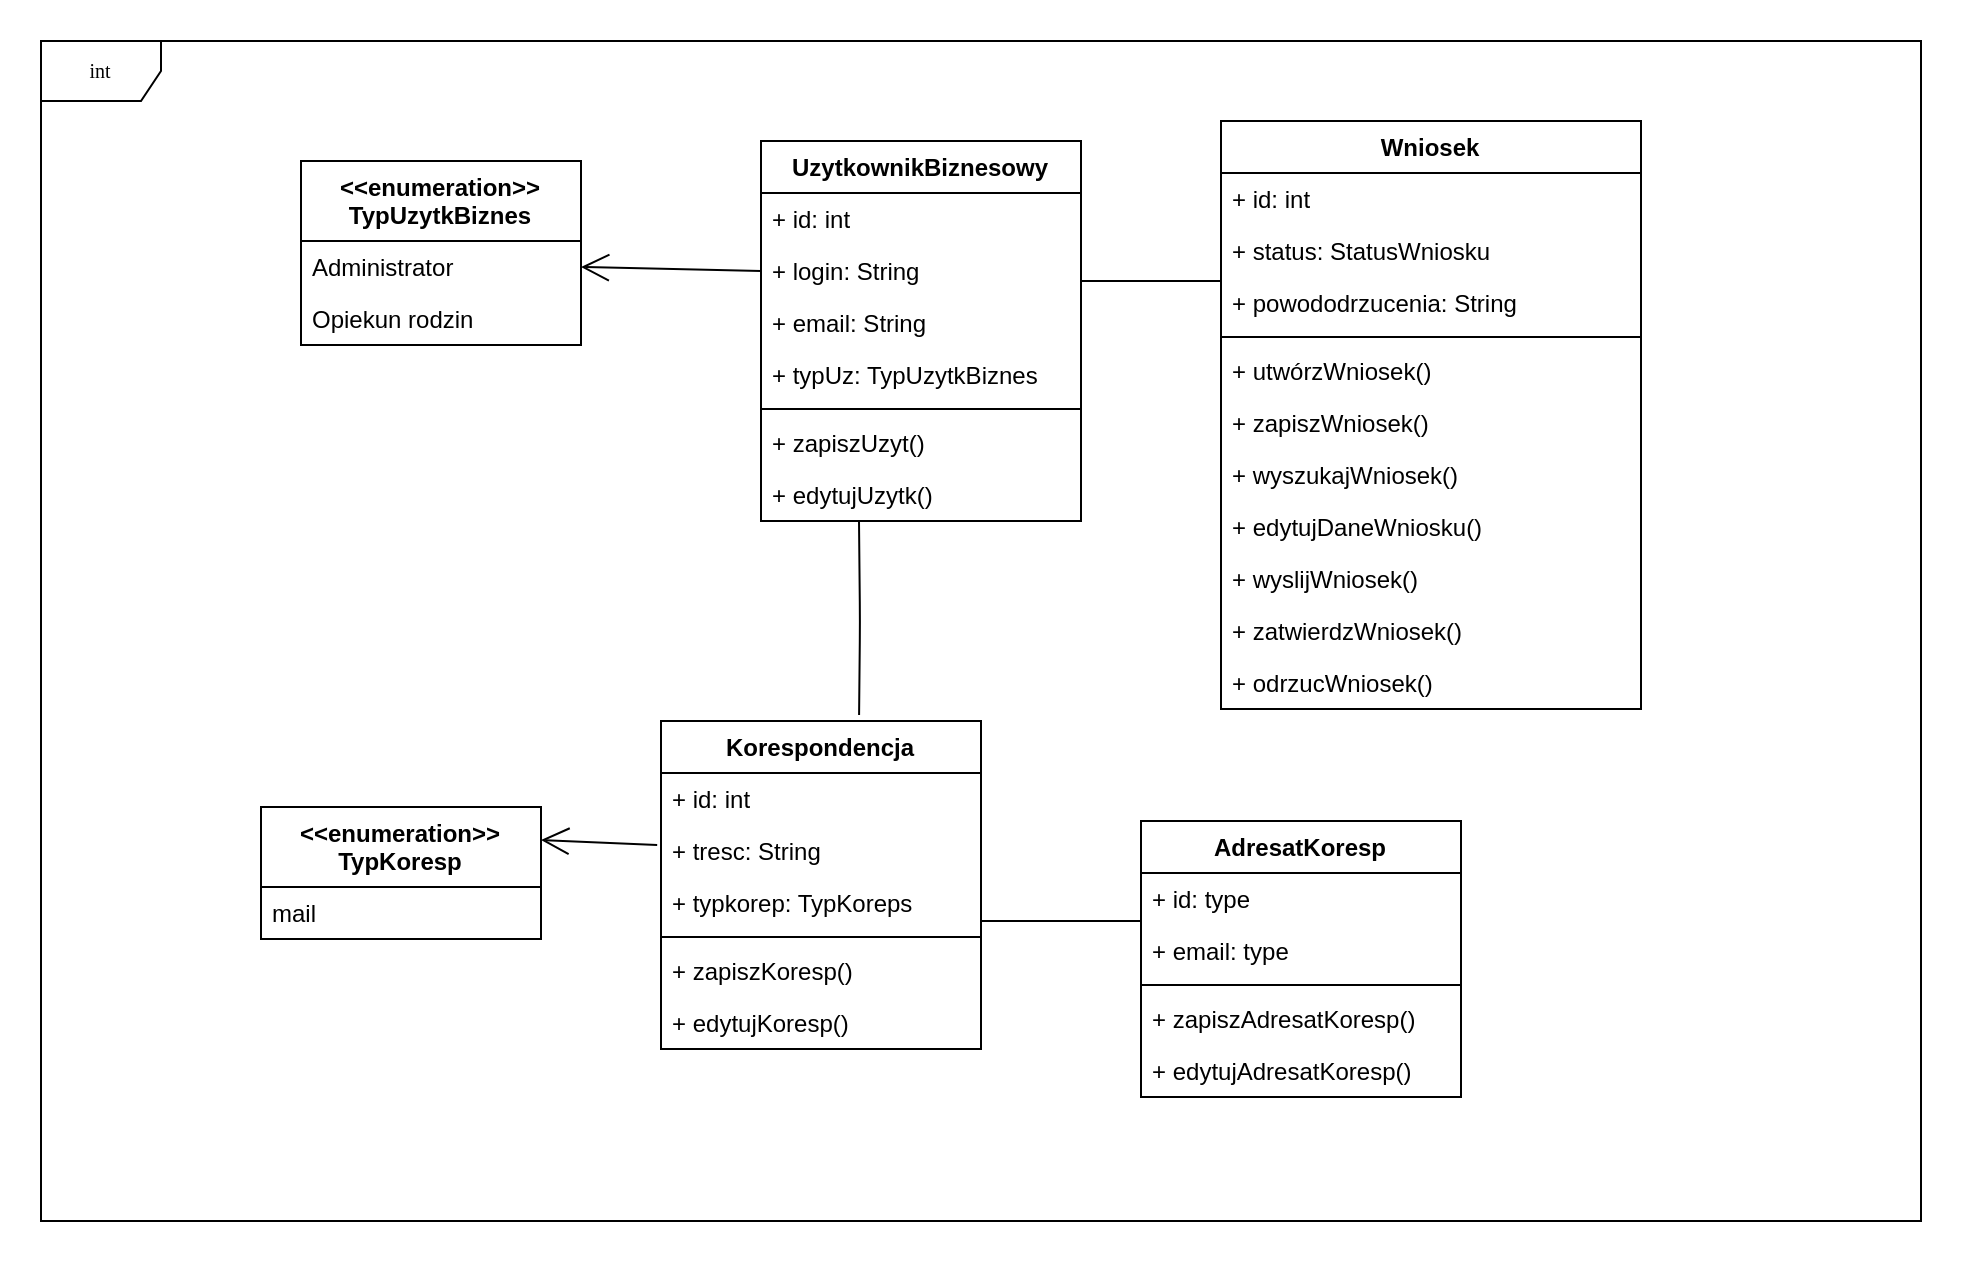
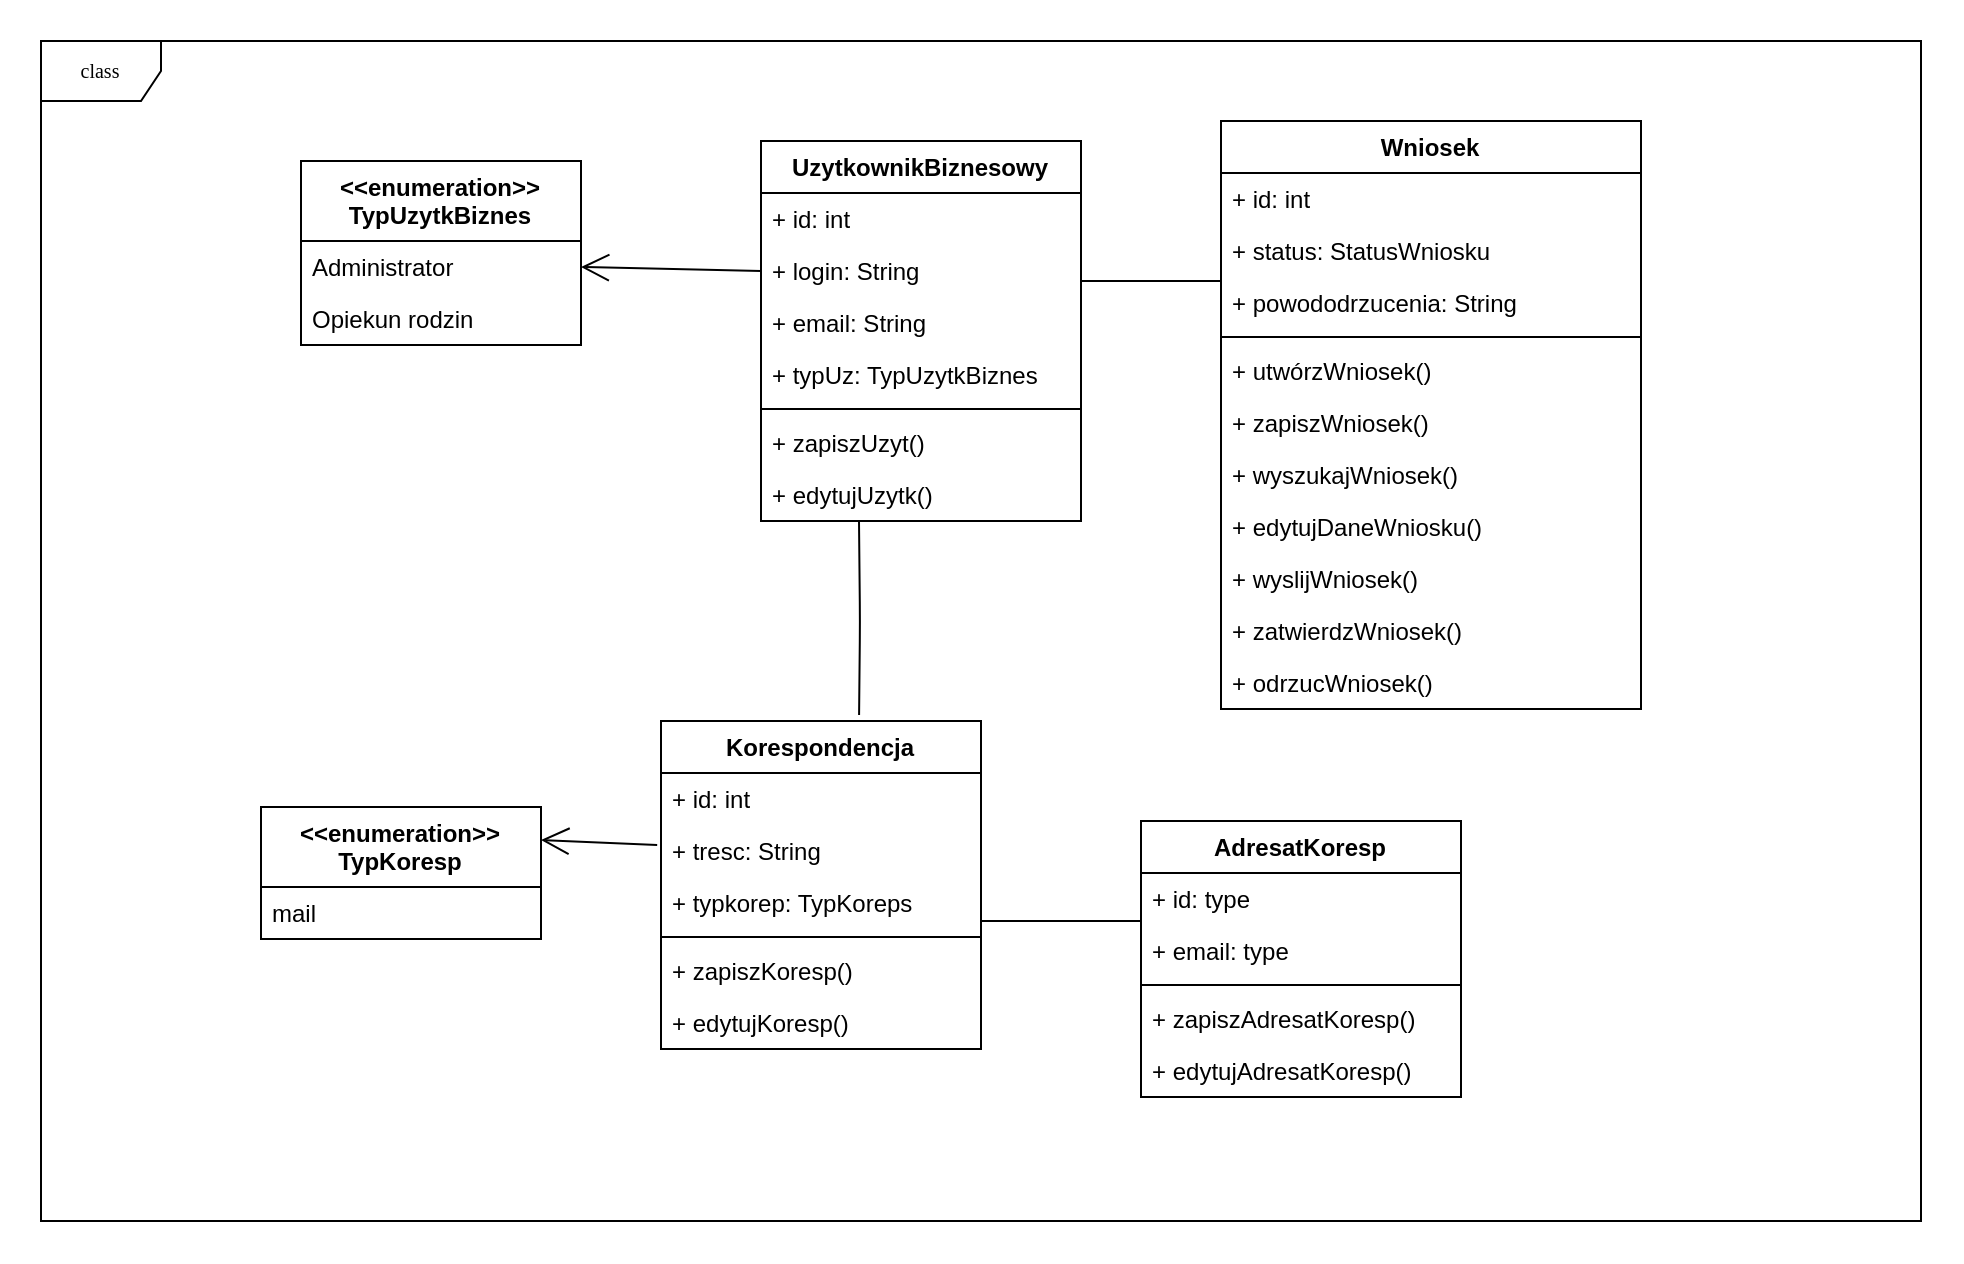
  <mxCell id="0" />
  <mxCell id="1" parent="0" />
  <mxCell id="2" value="Wniosek" style="swimlane;fontStyle=1;align=center;verticalAlign=top;childLayout=stackLayout;horizontal=1;startSize=26;horizontalStack=0;resizeParent=1;resizeParentMax=0;resizeLast=0;collapsible=1;marginBottom=0;" vertex="1" parent="1"><mxGeometry x="610" y="60" width="210" height="294" as="geometry" /></mxCell>
  <mxCell id="3" value="+ id: int&#10;" style="text;strokeColor=none;fillColor=none;align=left;verticalAlign=top;spacingLeft=4;spacingRight=4;overflow=hidden;rotatable=0;points=[[0,0.5],[1,0.5]];portConstraint=eastwest;" vertex="1" parent="2"><mxGeometry y="26" width="210" height="26" as="geometry" /></mxCell>
  <mxCell id="4" value="+ status: StatusWniosku" style="text;strokeColor=none;fillColor=none;align=left;verticalAlign=top;spacingLeft=4;spacingRight=4;overflow=hidden;rotatable=0;points=[[0,0.5],[1,0.5]];portConstraint=eastwest;" vertex="1" parent="2"><mxGeometry y="52" width="210" height="26" as="geometry" /></mxCell>
  <mxCell id="5" value="+ powododrzucenia: String" style="text;strokeColor=none;fillColor=none;align=left;verticalAlign=top;spacingLeft=4;spacingRight=4;overflow=hidden;rotatable=0;points=[[0,0.5],[1,0.5]];portConstraint=eastwest;" vertex="1" parent="2"><mxGeometry y="78" width="210" height="26" as="geometry" /></mxCell>
  <mxCell id="6" value="" style="line;strokeWidth=1;fillColor=none;align=left;verticalAlign=middle;spacingTop=-1;spacingLeft=3;spacingRight=3;rotatable=0;labelPosition=right;points=[];portConstraint=eastwest;" vertex="1" parent="2"><mxGeometry y="104" width="210" height="8" as="geometry" /></mxCell>
  <mxCell id="7" value="+ utwórzWniosek()&#10;" style="text;strokeColor=none;fillColor=none;align=left;verticalAlign=top;spacingLeft=4;spacingRight=4;overflow=hidden;rotatable=0;points=[[0,0.5],[1,0.5]];portConstraint=eastwest;" vertex="1" parent="2"><mxGeometry y="112" width="210" height="26" as="geometry" /></mxCell>
  <mxCell id="8" value="+ zapiszWniosek()&#10;" style="text;strokeColor=none;fillColor=none;align=left;verticalAlign=top;spacingLeft=4;spacingRight=4;overflow=hidden;rotatable=0;points=[[0,0.5],[1,0.5]];portConstraint=eastwest;" vertex="1" parent="2"><mxGeometry y="138" width="210" height="26" as="geometry" /></mxCell>
  <mxCell id="9" value="+ wyszukajWniosek()&#10;" style="text;strokeColor=none;fillColor=none;align=left;verticalAlign=top;spacingLeft=4;spacingRight=4;overflow=hidden;rotatable=0;points=[[0,0.5],[1,0.5]];portConstraint=eastwest;" vertex="1" parent="2"><mxGeometry y="164" width="210" height="26" as="geometry" /></mxCell>
  <mxCell id="10" value="+ edytujDaneWniosku()&#10;" style="text;strokeColor=none;fillColor=none;align=left;verticalAlign=top;spacingLeft=4;spacingRight=4;overflow=hidden;rotatable=0;points=[[0,0.5],[1,0.5]];portConstraint=eastwest;" vertex="1" parent="2"><mxGeometry y="190" width="210" height="26" as="geometry" /></mxCell>
  <mxCell id="11" value="+ wyslijWniosek()&#10;" style="text;strokeColor=none;fillColor=none;align=left;verticalAlign=top;spacingLeft=4;spacingRight=4;overflow=hidden;rotatable=0;points=[[0,0.5],[1,0.5]];portConstraint=eastwest;" vertex="1" parent="2"><mxGeometry y="216" width="210" height="26" as="geometry" /></mxCell>
  <mxCell id="12" value="+ zatwierdzWniosek()&#10;" style="text;strokeColor=none;fillColor=none;align=left;verticalAlign=top;spacingLeft=4;spacingRight=4;overflow=hidden;rotatable=0;points=[[0,0.5],[1,0.5]];portConstraint=eastwest;" vertex="1" parent="2"><mxGeometry y="242" width="210" height="26" as="geometry" /></mxCell>
  <mxCell id="13" value="+ odrzucWniosek()&#10;" style="text;strokeColor=none;fillColor=none;align=left;verticalAlign=top;spacingLeft=4;spacingRight=4;overflow=hidden;rotatable=0;points=[[0,0.5],[1,0.5]];portConstraint=eastwest;" vertex="1" parent="2"><mxGeometry y="268" width="210" height="26" as="geometry" /></mxCell>
  <mxCell id="14" value="UzytkownikBiznesowy" style="swimlane;fontStyle=1;align=center;verticalAlign=top;childLayout=stackLayout;horizontal=1;startSize=26;horizontalStack=0;resizeParent=1;resizeParentMax=0;resizeLast=0;collapsible=1;marginBottom=0;" vertex="1" parent="1"><mxGeometry x="380" y="70" width="160" height="190" as="geometry" /></mxCell>
  <mxCell id="15" value="+ id: int" style="text;strokeColor=none;fillColor=none;align=left;verticalAlign=top;spacingLeft=4;spacingRight=4;overflow=hidden;rotatable=0;points=[[0,0.5],[1,0.5]];portConstraint=eastwest;" vertex="1" parent="14"><mxGeometry y="26" width="160" height="26" as="geometry" /></mxCell>
  <mxCell id="16" value="+ login: String" style="text;strokeColor=none;fillColor=none;align=left;verticalAlign=top;spacingLeft=4;spacingRight=4;overflow=hidden;rotatable=0;points=[[0,0.5],[1,0.5]];portConstraint=eastwest;" vertex="1" parent="14"><mxGeometry y="52" width="160" height="26" as="geometry" /></mxCell>
  <mxCell id="17" value="+ email: String" style="text;strokeColor=none;fillColor=none;align=left;verticalAlign=top;spacingLeft=4;spacingRight=4;overflow=hidden;rotatable=0;points=[[0,0.5],[1,0.5]];portConstraint=eastwest;" vertex="1" parent="14"><mxGeometry y="78" width="160" height="26" as="geometry" /></mxCell>
  <mxCell id="18" value="+ typUz: TypUzytkBiznes" style="text;strokeColor=none;fillColor=none;align=left;verticalAlign=top;spacingLeft=4;spacingRight=4;overflow=hidden;rotatable=0;points=[[0,0.5],[1,0.5]];portConstraint=eastwest;" vertex="1" parent="14"><mxGeometry y="104" width="160" height="26" as="geometry" /></mxCell>
  <mxCell id="19" value="" style="line;strokeWidth=1;fillColor=none;align=left;verticalAlign=middle;spacingTop=-1;spacingLeft=3;spacingRight=3;rotatable=0;labelPosition=right;points=[];portConstraint=eastwest;" vertex="1" parent="14"><mxGeometry y="130" width="160" height="8" as="geometry" /></mxCell>
  <mxCell id="20" value="+ zapiszUzyt()" style="text;strokeColor=none;fillColor=none;align=left;verticalAlign=top;spacingLeft=4;spacingRight=4;overflow=hidden;rotatable=0;points=[[0,0.5],[1,0.5]];portConstraint=eastwest;" vertex="1" parent="14"><mxGeometry y="138" width="160" height="26" as="geometry" /></mxCell>
  <mxCell id="21" value="+ edytujUzytk()" style="text;strokeColor=none;fillColor=none;align=left;verticalAlign=top;spacingLeft=4;spacingRight=4;overflow=hidden;rotatable=0;points=[[0,0.5],[1,0.5]];portConstraint=eastwest;" vertex="1" parent="14"><mxGeometry y="164" width="160" height="26" as="geometry" /></mxCell>
  <mxCell id="22" value="&lt;&lt;enumeration&gt;&gt;&#10;TypUzytkBiznes" style="swimlane;fontStyle=1;childLayout=stackLayout;horizontal=1;startSize=40;fillColor=none;horizontalStack=0;resizeParent=1;resizeParentMax=0;resizeLast=0;collapsible=1;marginBottom=0;" vertex="1" parent="1"><mxGeometry x="150" y="80" width="140" height="92" as="geometry" /></mxCell>
  <mxCell id="23" value="Administrator" style="text;strokeColor=none;fillColor=none;align=left;verticalAlign=top;spacingLeft=4;spacingRight=4;overflow=hidden;rotatable=0;points=[[0,0.5],[1,0.5]];portConstraint=eastwest;" vertex="1" parent="22"><mxGeometry y="40" width="140" height="26" as="geometry" /></mxCell>
  <mxCell id="24" value="Opiekun rodzin" style="text;strokeColor=none;fillColor=none;align=left;verticalAlign=top;spacingLeft=4;spacingRight=4;overflow=hidden;rotatable=0;points=[[0,0.5],[1,0.5]];portConstraint=eastwest;" vertex="1" parent="22"><mxGeometry y="66" width="140" height="26" as="geometry" /></mxCell>
  <mxCell id="25" value="" style="endArrow=open;endFill=1;endSize=12;html=1;exitX=0;exitY=0.5;exitDx=0;exitDy=0;entryX=1;entryY=0.5;entryDx=0;entryDy=0;" edge="1" parent="1" source="16" target="23"><mxGeometry width="160" relative="1" as="geometry"><mxPoint x="300" y="190" as="sourcePoint" /><mxPoint x="320" y="100" as="targetPoint" /></mxGeometry></mxCell>
  <mxCell id="26" value="" style="endArrow=none;html=1;edgeStyle=orthogonalEdgeStyle;" edge="1" parent="1"><mxGeometry relative="1" as="geometry"><mxPoint x="540" y="140" as="sourcePoint" /><mxPoint x="610" y="140" as="targetPoint" /></mxGeometry></mxCell>
  <mxCell id="27" value="AdresatKoresp" style="swimlane;fontStyle=1;align=center;verticalAlign=top;childLayout=stackLayout;horizontal=1;startSize=26;horizontalStack=0;resizeParent=1;resizeParentMax=0;resizeLast=0;collapsible=1;marginBottom=0;" vertex="1" parent="1"><mxGeometry x="570" y="410" width="160" height="138" as="geometry" /></mxCell>
  <mxCell id="28" value="+ id: type" style="text;strokeColor=none;fillColor=none;align=left;verticalAlign=top;spacingLeft=4;spacingRight=4;overflow=hidden;rotatable=0;points=[[0,0.5],[1,0.5]];portConstraint=eastwest;" vertex="1" parent="27"><mxGeometry y="26" width="160" height="26" as="geometry" /></mxCell>
  <mxCell id="29" value="+ email: type" style="text;strokeColor=none;fillColor=none;align=left;verticalAlign=top;spacingLeft=4;spacingRight=4;overflow=hidden;rotatable=0;points=[[0,0.5],[1,0.5]];portConstraint=eastwest;" vertex="1" parent="27"><mxGeometry y="52" width="160" height="26" as="geometry" /></mxCell>
  <mxCell id="30" value="" style="line;strokeWidth=1;fillColor=none;align=left;verticalAlign=middle;spacingTop=-1;spacingLeft=3;spacingRight=3;rotatable=0;labelPosition=right;points=[];portConstraint=eastwest;" vertex="1" parent="27"><mxGeometry y="78" width="160" height="8" as="geometry" /></mxCell>
  <mxCell id="31" value="+ zapiszAdresatKoresp()" style="text;strokeColor=none;fillColor=none;align=left;verticalAlign=top;spacingLeft=4;spacingRight=4;overflow=hidden;rotatable=0;points=[[0,0.5],[1,0.5]];portConstraint=eastwest;" vertex="1" parent="27"><mxGeometry y="86" width="160" height="26" as="geometry" /></mxCell>
  <mxCell id="32" value="+ edytujAdresatKoresp()" style="text;strokeColor=none;fillColor=none;align=left;verticalAlign=top;spacingLeft=4;spacingRight=4;overflow=hidden;rotatable=0;points=[[0,0.5],[1,0.5]];portConstraint=eastwest;" vertex="1" parent="27"><mxGeometry y="112" width="160" height="26" as="geometry" /></mxCell>
  <mxCell id="33" value="&lt;&lt;enumeration&gt;&gt;&#10;TypKoresp" style="swimlane;fontStyle=1;childLayout=stackLayout;horizontal=1;startSize=40;fillColor=none;horizontalStack=0;resizeParent=1;resizeParentMax=0;resizeLast=0;collapsible=1;marginBottom=0;" vertex="1" parent="1"><mxGeometry x="130" y="403" width="140" height="66" as="geometry" /></mxCell>
  <mxCell id="34" value="mail" style="text;strokeColor=none;fillColor=none;align=left;verticalAlign=top;spacingLeft=4;spacingRight=4;overflow=hidden;rotatable=0;points=[[0,0.5],[1,0.5]];portConstraint=eastwest;" vertex="1" parent="33"><mxGeometry y="40" width="140" height="26" as="geometry" /></mxCell>
  <mxCell id="35" value="" style="endArrow=open;endFill=1;endSize=12;html=1;entryX=1;entryY=0.25;entryDx=0;entryDy=0;exitX=-0.012;exitY=0.138;exitDx=0;exitDy=0;exitPerimeter=0;" edge="1" parent="1" target="33"><mxGeometry width="160" relative="1" as="geometry"><mxPoint x="328.08" y="422.044" as="sourcePoint" /><mxPoint x="460" y="420" as="targetPoint" /></mxGeometry></mxCell>
  <mxCell id="36" value="" style="endArrow=none;html=1;edgeStyle=orthogonalEdgeStyle;" edge="1" parent="1"><mxGeometry relative="1" as="geometry"><mxPoint x="490" y="460" as="sourcePoint" /><mxPoint x="570" y="460" as="targetPoint" /></mxGeometry></mxCell>
  <mxCell id="37" value="Korespondencja" style="swimlane;fontStyle=1;align=center;verticalAlign=top;childLayout=stackLayout;horizontal=1;startSize=26;horizontalStack=0;resizeParent=1;resizeParentMax=0;resizeLast=0;collapsible=1;marginBottom=0;" vertex="1" parent="1"><mxGeometry x="330" y="360" width="160" height="164" as="geometry" /></mxCell>
  <mxCell id="38" value="+ id: int" style="text;strokeColor=none;fillColor=none;align=left;verticalAlign=top;spacingLeft=4;spacingRight=4;overflow=hidden;rotatable=0;points=[[0,0.5],[1,0.5]];portConstraint=eastwest;" vertex="1" parent="37"><mxGeometry y="26" width="160" height="26" as="geometry" /></mxCell>
  <mxCell id="39" value="+ tresc: String" style="text;strokeColor=none;fillColor=none;align=left;verticalAlign=top;spacingLeft=4;spacingRight=4;overflow=hidden;rotatable=0;points=[[0,0.5],[1,0.5]];portConstraint=eastwest;" vertex="1" parent="37"><mxGeometry y="52" width="160" height="26" as="geometry" /></mxCell>
  <mxCell id="40" value="+ typkorep: TypKoreps" style="text;strokeColor=none;fillColor=none;align=left;verticalAlign=top;spacingLeft=4;spacingRight=4;overflow=hidden;rotatable=0;points=[[0,0.5],[1,0.5]];portConstraint=eastwest;" vertex="1" parent="37"><mxGeometry y="78" width="160" height="26" as="geometry" /></mxCell>
  <mxCell id="41" value="" style="line;strokeWidth=1;fillColor=none;align=left;verticalAlign=middle;spacingTop=-1;spacingLeft=3;spacingRight=3;rotatable=0;labelPosition=right;points=[];portConstraint=eastwest;" vertex="1" parent="37"><mxGeometry y="104" width="160" height="8" as="geometry" /></mxCell>
  <mxCell id="42" value="+ zapiszKoresp()" style="text;strokeColor=none;fillColor=none;align=left;verticalAlign=top;spacingLeft=4;spacingRight=4;overflow=hidden;rotatable=0;points=[[0,0.5],[1,0.5]];portConstraint=eastwest;" vertex="1" parent="37"><mxGeometry y="112" width="160" height="26" as="geometry" /></mxCell>
  <mxCell id="43" value="+ edytujKoresp()" style="text;strokeColor=none;fillColor=none;align=left;verticalAlign=top;spacingLeft=4;spacingRight=4;overflow=hidden;rotatable=0;points=[[0,0.5],[1,0.5]];portConstraint=eastwest;" vertex="1" parent="37"><mxGeometry y="138" width="160" height="26" as="geometry" /></mxCell>
  <mxCell id="44" value="" style="endArrow=none;html=1;edgeStyle=orthogonalEdgeStyle;entryX=0.619;entryY=-0.018;entryDx=0;entryDy=0;entryPerimeter=0;" edge="1" parent="1" target="37"><mxGeometry relative="1" as="geometry"><mxPoint x="429" y="260" as="sourcePoint" /><mxPoint x="550" y="270" as="targetPoint" /></mxGeometry></mxCell>
- <mxCell id="45" value="int" style="shape=umlFrame;whiteSpace=wrap;html=1;rounded=0;shadow=0;comic=0;labelBackgroundColor=none;strokeWidth=1;fontFamily=Verdana;fontSize=10;align=center;" vertex="1" parent="1"><mxGeometry x="20" y="20" width="940" height="590" as="geometry" /></mxCell>
+ <mxCell id="45" value="class" style="shape=umlFrame;whiteSpace=wrap;html=1;rounded=0;shadow=0;comic=0;labelBackgroundColor=none;strokeWidth=1;fontFamily=Verdana;fontSize=10;align=center;" vertex="1" parent="1"><mxGeometry x="20" y="20" width="940" height="590" as="geometry" /></mxCell>
